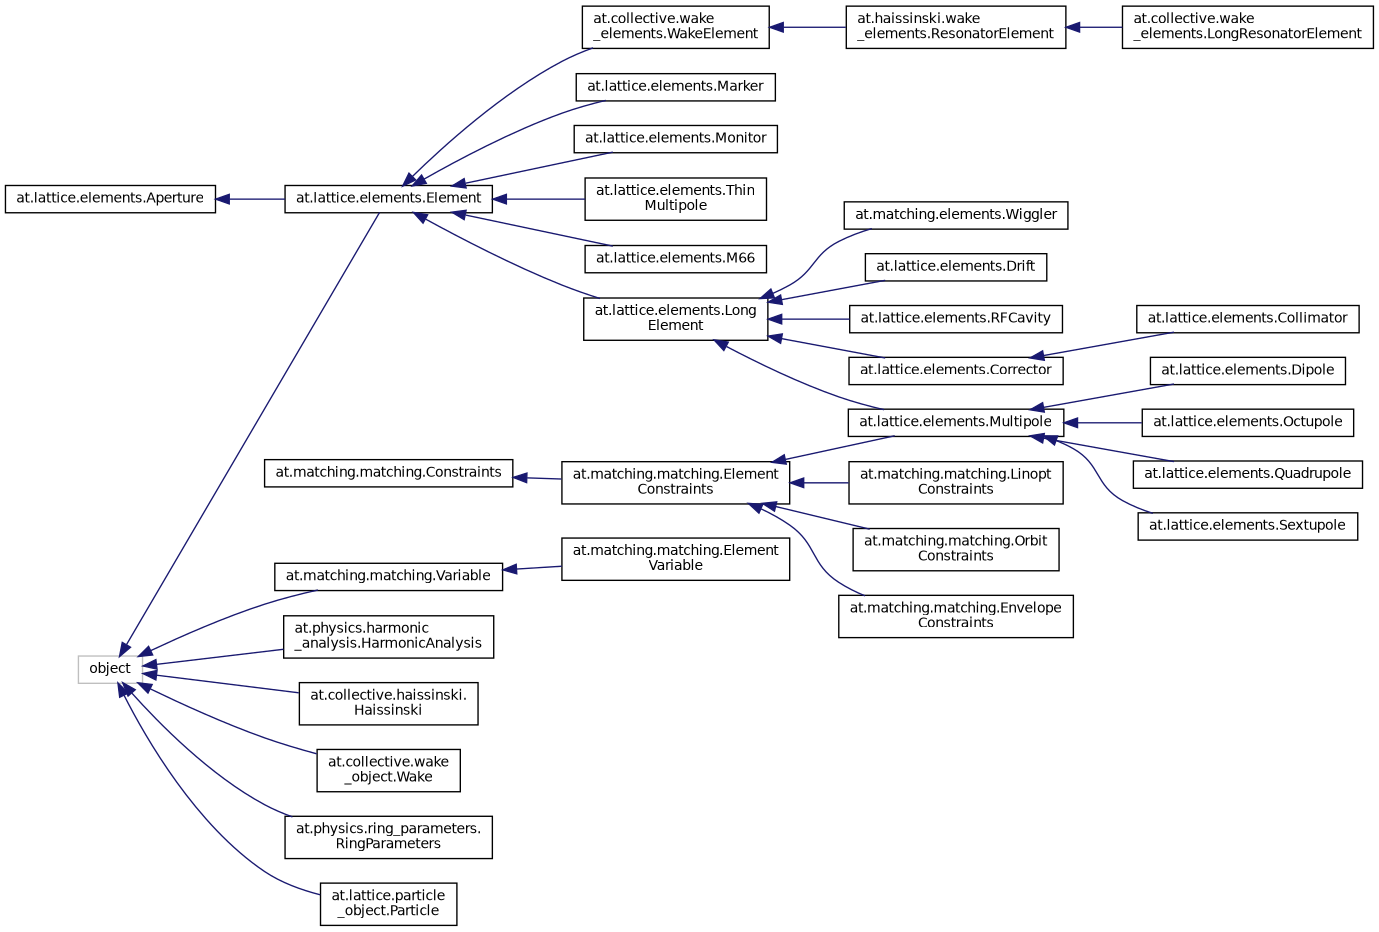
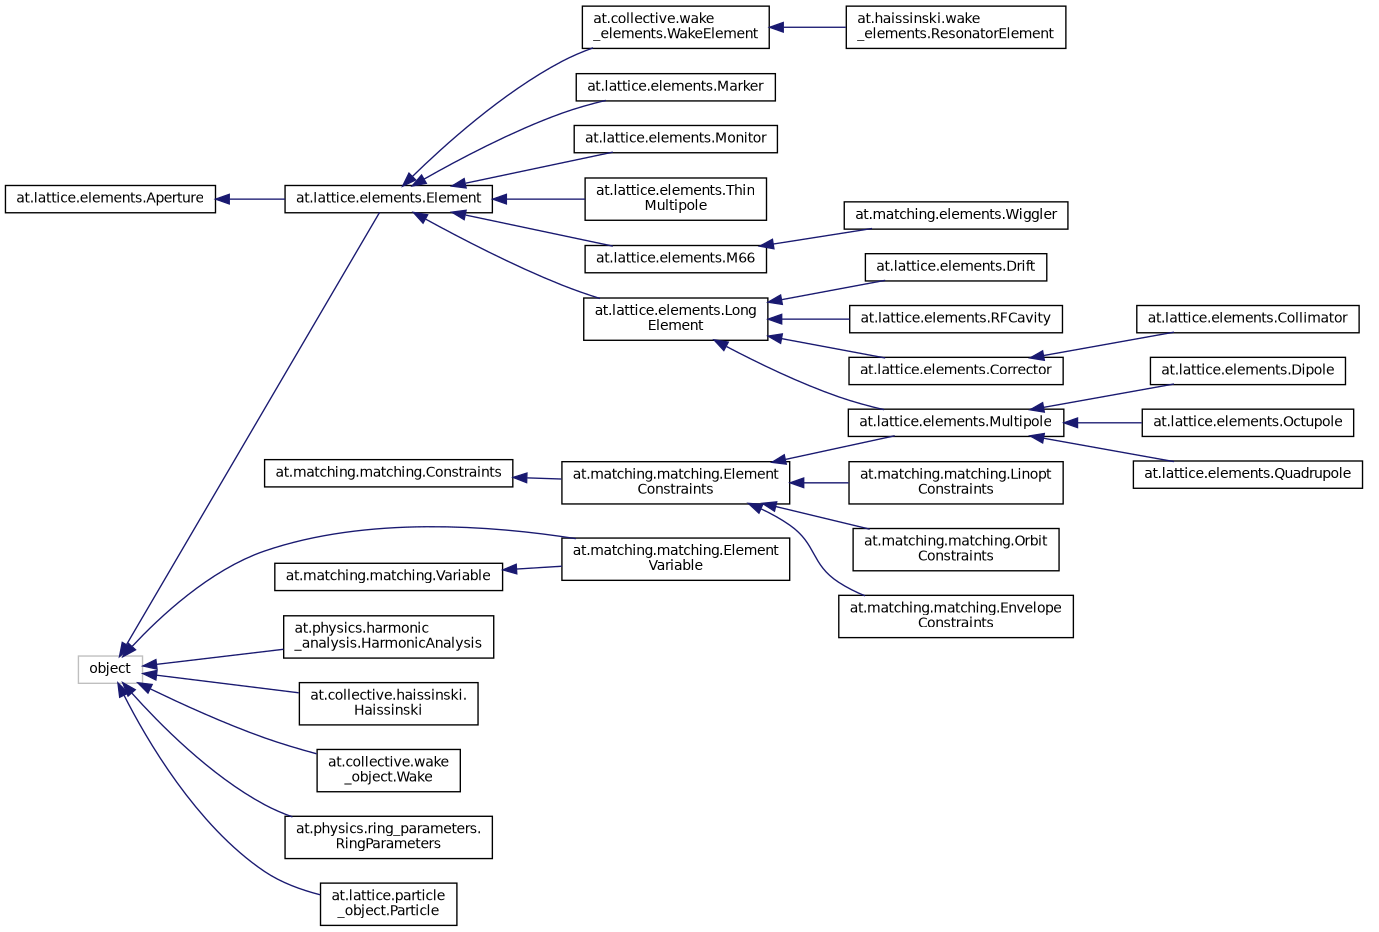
  digraph {
    rankdir=LR
    node [color=black fillcolor=white fontname=Helvetica fontsize=10 shape=record style=filled]
    edge [color=midnightblue dir=back fontname=Helvetica fontsize=10 labelfontname=Helvetica labelfontsize=10 style=solid]
    n1 [color=grey75 height=0.2 label=object width=0.4]
    n2 [height=0.2 label="at.collective.haissinski.\lHaissinski" width=0.4]
    n3 [height=0.2 label="at.collective.wake\l_object.Wake" width=0.4]
    n4 [height=0.2 label="at.lattice.elements.Element" width=0.4]
    n5 [height=0.2 label="at.lattice.particle\l_object.Particle" width=0.4]
    n6 [height=0.2 label="at.matching.matching.Variable" width=0.4]
    n7 [height=0.2 label="at.physics.harmonic\l_analysis.HarmonicAnalysis" width=0.4]
    n8 [height=0.2 label="at.physics.ring_parameters.\lRingParameters" width=0.4]
    n9 [height=0.2 label="at.collective.wake\l_elements.WakeElement" width=0.4]
    n10 [height=0.2 label="at.lattice.elements.Long\lElement" width=0.4]
    n11 [height=0.2 label="at.lattice.elements.M66" width=0.4]
    n12 [height=0.2 label="at.lattice.elements.Marker" width=0.4]
    n13 [height=0.2 label="at.lattice.elements.Monitor" width=0.4]
    n14 [height=0.2 label="at.lattice.elements.Thin\lMultipole" width=0.4]
    n15 [height=0.2 label="at.matching.matching.Constraints" width=0.4]
    n16 [height=0.2 label="at.matching.matching.Element\lConstraints" width=0.4]
    n17 [height=0.2 label="at.matching.matching.Element\lVariable" width=0.4]
    n18 [height=0.2 label="at.haissinski.wake\l_elements.ResonatorElement" width=0.4]
    n19 [height=0.2 label="at.lattice.elements.Aperture" width=0.4]
    n20 [height=0.2 label="at.lattice.elements.Corrector" width=0.4]
    n21 [height=0.2 label="at.lattice.elements.Drift" width=0.4]
    n22 [height=0.2 label="at.lattice.elements.Multipole" width=0.4]
    n23 [height=0.2 label="at.lattice.elements.RFCavity" width=0.4]
    n24 [height=0.2 label="at.matching.elements.Wiggler" width=0.4]
-   n25 [height=0.2 label="at.collective.wake\l_elements.LongResonatorElement" width=0.4]
    n26 [height=0.2 label="at.lattice.elements.Collimator" width=0.4]
    n27 [height=0.2 label="at.lattice.elements.Dipole" width=0.4]
    n28 [height=0.2 label="at.lattice.elements.Octupole" width=0.4]
    n29 [height=0.2 label="at.lattice.elements.Quadrupole" width=0.4]
-   n30 [height=0.2 label="at.lattice.elements.Sextupole" width=0.4]
    n31 [height=0.2 label="at.matching.matching.Envelope\lConstraints" width=0.4]
    n32 [height=0.2 label="at.matching.matching.Linopt\lConstraints" width=0.4]
    n33 [height=0.2 label="at.matching.matching.Orbit\lConstraints" width=0.4]
    n1 -> n2
    n1 -> n3
    n1 -> n4
    n1 -> n5
-   n1 -> n6
+   n1 -> n17
    n1 -> n7
    n1 -> n8
    n4 -> n9
    n4 -> n10
    n4 -> n11
    n4 -> n12
    n4 -> n13
    n4 -> n14
    n6 -> n17
    n9 -> n18
    n10 -> n20
    n10 -> n21
    n10 -> n22
    n10 -> n23
-   n10 -> n24
+   n11 -> n24
    n15 -> n16
    n16 -> n22
    n16 -> n31
    n16 -> n32
    n16 -> n33
-   n18 -> n25
    n19 -> n4
    n20 -> n26
    n22 -> n27
    n22 -> n28
    n22 -> n29
-   n22 -> n30
  }
